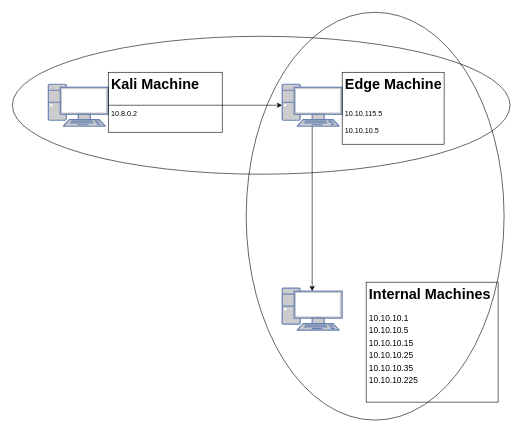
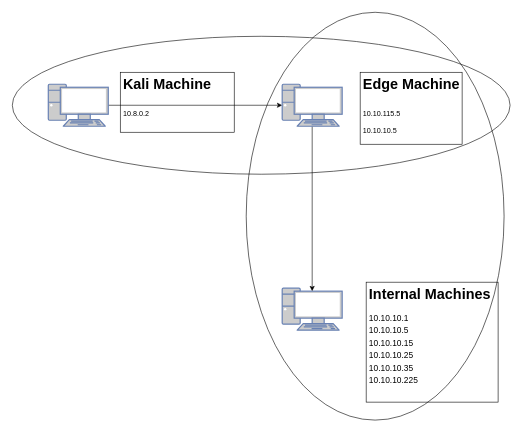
  <mxCell id="0" />
  <mxCell id="1" parent="0" />
  <mxCell id="2" style="edgeStyle=orthogonalEdgeStyle;rounded=0;orthogonalLoop=1;jettySize=auto;html=1;" edge="1" parent="1" source="3" target="6"><mxGeometry relative="1" as="geometry" /></mxCell>
  <mxCell id="3" value="" style="fontColor=#0066CC;verticalAlign=top;verticalLabelPosition=bottom;labelPosition=center;align=center;html=1;fillColor=#CCCCCC;strokeColor=#6881B3;gradientColor=none;gradientDirection=north;strokeWidth=2;shape=mxgraph.networks.pc;rounded=0;shadow=0;comic=0;" parent="1" vertex="1"><mxGeometry x="80" y="140" width="100" height="70" as="geometry" /></mxCell>
  <mxCell id="4" value="" style="fontColor=#0066CC;verticalAlign=top;verticalLabelPosition=bottom;labelPosition=center;align=center;html=1;fillColor=#CCCCCC;strokeColor=#6881B3;gradientColor=none;gradientDirection=north;strokeWidth=2;shape=mxgraph.networks.pc;rounded=0;shadow=0;comic=0;" parent="1" vertex="1"><mxGeometry x="470" y="480" width="100" height="70" as="geometry" /></mxCell>
  <mxCell id="5" style="edgeStyle=orthogonalEdgeStyle;rounded=0;orthogonalLoop=1;jettySize=auto;html=1;entryX=0.5;entryY=0.07;entryDx=0;entryDy=0;entryPerimeter=0;" edge="1" parent="1" source="6" target="4"><mxGeometry relative="1" as="geometry" /></mxCell>
  <mxCell id="6" value="" style="fontColor=#0066CC;verticalAlign=top;verticalLabelPosition=bottom;labelPosition=center;align=center;html=1;fillColor=#CCCCCC;strokeColor=#6881B3;gradientColor=none;gradientDirection=north;strokeWidth=2;shape=mxgraph.networks.pc;rounded=0;shadow=0;comic=0;" parent="1" vertex="1"><mxGeometry x="470" y="140" width="100" height="70" as="geometry" /></mxCell>
- <mxCell id="7" value="&lt;h1&gt;Kali Machine&lt;/h1&gt;&lt;h1&gt;&lt;span data-darkreader-inline-color=&quot;&quot; data-darkreader-inline-bgcolor=&quot;&quot; style=&quot;background-color: initial; color: rgb(0, 0, 0); font-size: 12px; font-weight: normal; --darkreader-inline-bgcolor: initial; --darkreader-inline-color:#e8e6e3;&quot;&gt;10.8.0.2&lt;/span&gt;&lt;br&gt;&lt;/h1&gt;" style="text;html=1;strokeColor=default;fillColor=none;spacing=5;spacingTop=-20;whiteSpace=wrap;overflow=hidden;rounded=0;" vertex="1" parent="1"><mxGeometry x="180" y="120" width="190" height="100" as="geometry" /></mxCell>
- <mxCell id="8" value="&lt;h1&gt;Edge Machine&lt;/h1&gt;&lt;h1&gt;&lt;span style=&quot;font-weight: normal;&quot;&gt;&lt;span data-darkreader-inline-color=&quot;&quot; data-darkreader-inline-bgcolor=&quot;&quot; style=&quot;background-color: initial; color: rgb(0, 0, 0); font-size: 12px; --darkreader-inline-bgcolor: initial; --darkreader-inline-color:#e8e6e3;&quot;&gt;10.10.115.5&lt;br&gt;&lt;/span&gt;&lt;font style=&quot;font-size: 12px;&quot;&gt;10.10.10.5&lt;/font&gt;&lt;/span&gt;&lt;/h1&gt;" style="text;html=1;strokeColor=default;fillColor=none;spacing=5;spacingTop=-20;whiteSpace=wrap;overflow=hidden;rounded=0;" vertex="1" parent="1"><mxGeometry x="570" y="120" width="170" height="120" as="geometry" /></mxCell>
+ <mxCell id="7" value="&lt;h1&gt;Kali Machine&lt;/h1&gt;&lt;h1&gt;&lt;span data-darkreader-inline-color=&quot;&quot; data-darkreader-inline-bgcolor=&quot;&quot; style=&quot;background-color: initial; color: rgb(0, 0, 0); font-size: 12px; font-weight: normal; --darkreader-inline-bgcolor: initial; --darkreader-inline-color:#e8e6e3;&quot;&gt;10.8.0.2&lt;/span&gt;&lt;br&gt;&lt;/h1&gt;" style="text;html=1;strokeColor=default;fillColor=none;spacing=5;spacingTop=-20;whiteSpace=wrap;overflow=hidden;rounded=0;" vertex="1" parent="1"><mxGeometry x="200" y="120" width="190" height="100" as="geometry" /></mxCell>
+ <mxCell id="8" value="&lt;h1&gt;Edge Machine&lt;/h1&gt;&lt;h1&gt;&lt;span style=&quot;font-weight: normal;&quot;&gt;&lt;span data-darkreader-inline-color=&quot;&quot; data-darkreader-inline-bgcolor=&quot;&quot; style=&quot;background-color: initial; color: rgb(0, 0, 0); font-size: 12px; --darkreader-inline-bgcolor: initial; --darkreader-inline-color:#e8e6e3;&quot;&gt;10.10.115.5&lt;br&gt;&lt;/span&gt;&lt;font style=&quot;font-size: 12px;&quot;&gt;10.10.10.5&lt;/font&gt;&lt;/span&gt;&lt;/h1&gt;" style="text;html=1;strokeColor=default;fillColor=none;spacing=5;spacingTop=-20;whiteSpace=wrap;overflow=hidden;rounded=0;" vertex="1" parent="1"><mxGeometry x="600" y="120" width="170" height="120" as="geometry" /></mxCell>
  <mxCell id="9" value="&lt;h1&gt;Internal Machines&lt;/h1&gt;&lt;h1 style=&quot;font-size: 17px;&quot;&gt;&lt;span style=&quot;font-size: 14px; font-weight: 400;&quot;&gt;10.10.10.1&lt;br&gt;10.10.10.5&lt;br&gt;10.10.10.15&lt;br&gt;10.10.10.25&lt;br&gt;10.10.10.35&lt;br&gt;10.10.10.225&lt;/span&gt;&lt;/h1&gt;" style="text;html=1;strokeColor=default;fillColor=none;spacing=5;spacingTop=-20;whiteSpace=wrap;overflow=hidden;rounded=0;" vertex="1" parent="1"><mxGeometry x="610" y="470" width="220" height="200" as="geometry" /></mxCell>
  <mxCell id="10" value="" style="ellipse;whiteSpace=wrap;html=1;strokeColor=default;fontSize=17;fillColor=none;" vertex="1" parent="1"><mxGeometry x="20" y="60" width="830" height="230" as="geometry" /></mxCell>
  <mxCell id="11" value="" style="ellipse;whiteSpace=wrap;html=1;strokeColor=default;fontSize=17;fillColor=none;" vertex="1" parent="1"><mxGeometry x="410" y="20" width="430" height="680" as="geometry" /></mxCell>
